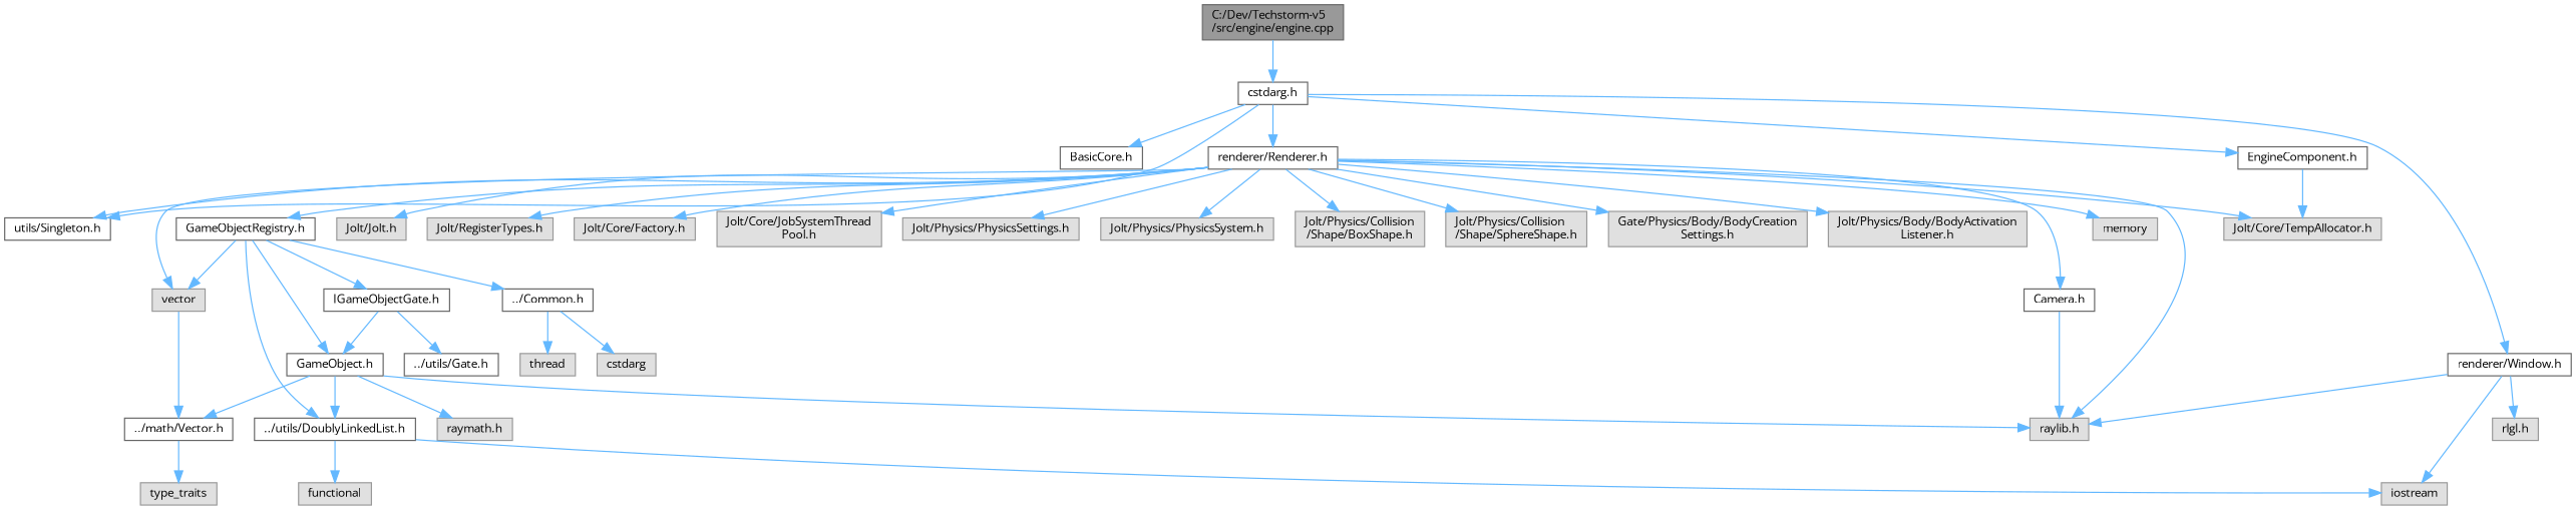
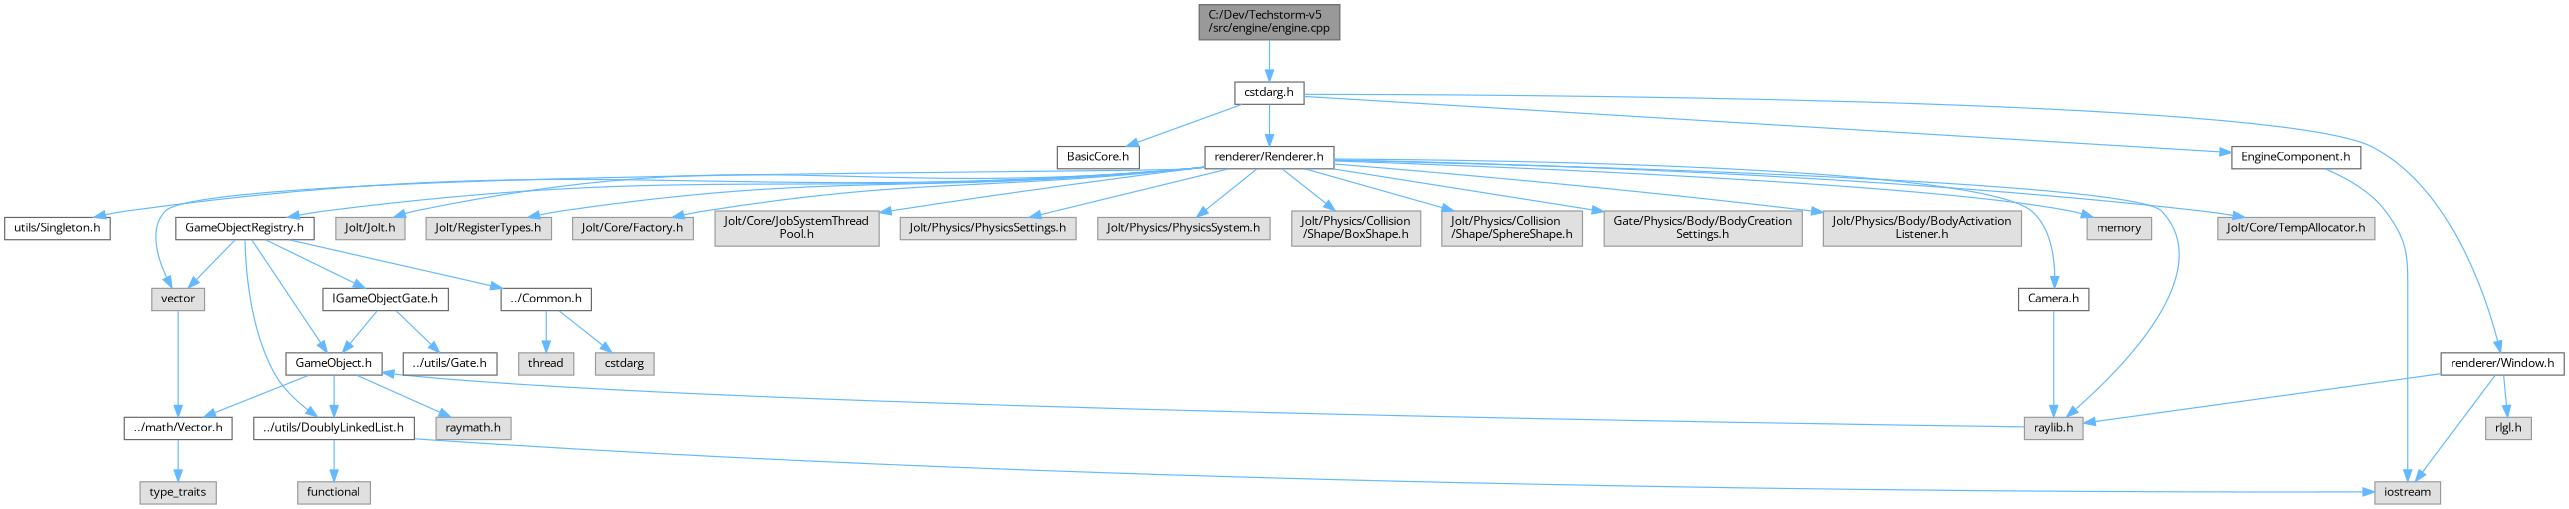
  digraph {
    fontname="Open Sans"
    node [color=grey60 fillcolor="#E0E0E0" fontname="Open Sans" fontsize=10 shape=box style=filled]
    edge [color=steelblue1 fontname="Open Sans" fontsize=10 labelfontname=Helvetica labelfontsize=10 style=solid]
    n1 [color=gray40 fillcolor=grey60 fontcolor=black height=0.2 label="C:/Dev/Techstorm-v5\l/src/engine/engine.cpp" width=0.4]
    n2 [color=grey40 fillcolor=white height=0.2 label="cstdarg.h" width=0.4]
    n3 [color=grey40 fillcolor=white height=0.2 label="BasicCore.h" width=0.4]
    n4 [color=grey40 fillcolor=white height=0.2 label="EngineComponent.h" width=0.4]
    n5 [color=grey40 fillcolor=white height=0.2 label="utils/Singleton.h" width=0.4]
    n6 [color=grey40 fillcolor=white height=0.2 label="renderer/Renderer.h" width=0.4]
    n7 [color=grey40 fillcolor=white height=0.2 label="renderer/Window.h" width=0.4]
    n8 [height=0.2 label=iostream width=0.4]
    n9 [height=0.2 label=vector width=0.4]
    n10 [height=0.2 label=memory width=0.4]
    n11 [color=grey40 fillcolor=white height=0.2 label="GameObjectRegistry.h" width=0.4]
    n12 [height=0.2 label="raylib.h" width=0.4]
    n13 [color=grey40 fillcolor=white height=0.2 label="Camera.h" width=0.4]
    n14 [height=0.2 label="Jolt/Jolt.h" width=0.4]
    n15 [height=0.2 label="Jolt/RegisterTypes.h" width=0.4]
    n16 [height=0.2 label="Jolt/Core/Factory.h" width=0.4]
    n17 [height=0.2 label="Jolt/Core/TempAllocator.h" width=0.4]
    n18 [height=0.2 label="Jolt/Core/JobSystemThread\lPool.h" width=0.4]
    n19 [height=0.2 label="Jolt/Physics/PhysicsSettings.h" width=0.4]
    n20 [height=0.2 label="Jolt/Physics/PhysicsSystem.h" width=0.4]
    n21 [height=0.2 label="Jolt/Physics/Collision\l/Shape/BoxShape.h" width=0.4]
    n22 [height=0.2 label="Jolt/Physics/Collision\l/Shape/SphereShape.h" width=0.4]
    n23 [height=0.2 label="Gate/Physics/Body/BodyCreation\lSettings.h" width=0.4]
    n24 [height=0.2 label="Jolt/Physics/Body/BodyActivation\lListener.h" width=0.4]
    n25 [height=0.2 label="rlgl.h" width=0.4]
    n26 [color=grey40 fillcolor=white height=0.2 label="../math/Vector.h" width=0.4]
    n27 [color=grey40 fillcolor=white height=0.2 label="GameObject.h" width=0.4]
    n28 [color=grey40 fillcolor=white height=0.2 label="../Common.h" width=0.4]
    n29 [color=grey40 fillcolor=white height=0.2 label="IGameObjectGate.h" width=0.4]
    n30 [color=grey40 fillcolor=white height=0.2 label="../utils/DoublyLinkedList.h" width=0.4]
    n31 [height=0.2 label="raymath.h" width=0.4]
    n32 [height=0.2 label=cstdarg width=0.4]
    n33 [height=0.2 label=thread width=0.4]
    n34 [color=grey40 fillcolor=white height=0.2 label="../utils/Gate.h" width=0.4]
    n35 [height=0.2 label=type_traits width=0.4]
    n36 [height=0.2 label=functional width=0.4]
    n1 -> n2
    n2 -> n3
    n2 -> n4
-   n2 -> n5
    n2 -> n6
    n2 -> n7
-   n4 -> n17
+   n4 -> n8
    n6 -> n5
    n6 -> n9
    n6 -> n10
    n6 -> n11
    n6 -> n12
    n6 -> n13
    n6 -> n14
    n6 -> n15
    n6 -> n16
    n6 -> n17
    n6 -> n18
    n6 -> n19
    n6 -> n20
    n6 -> n21
    n6 -> n22
    n6 -> n23
    n6 -> n24
    n7 -> n8
    n7 -> n12
    n7 -> n25
    n9 -> n26
    n11 -> n9
    n11 -> n27
    n11 -> n28
    n11 -> n29
    n11 -> n30
    n13 -> n12
    n26 -> n35
-   n27 -> n12
+   n12 -> n27
    n27 -> n26
    n27 -> n30
    n27 -> n31
    n28 -> n32
    n28 -> n33
    n29 -> n27
    n29 -> n34
    n30 -> n8
    n30 -> n36
  }
